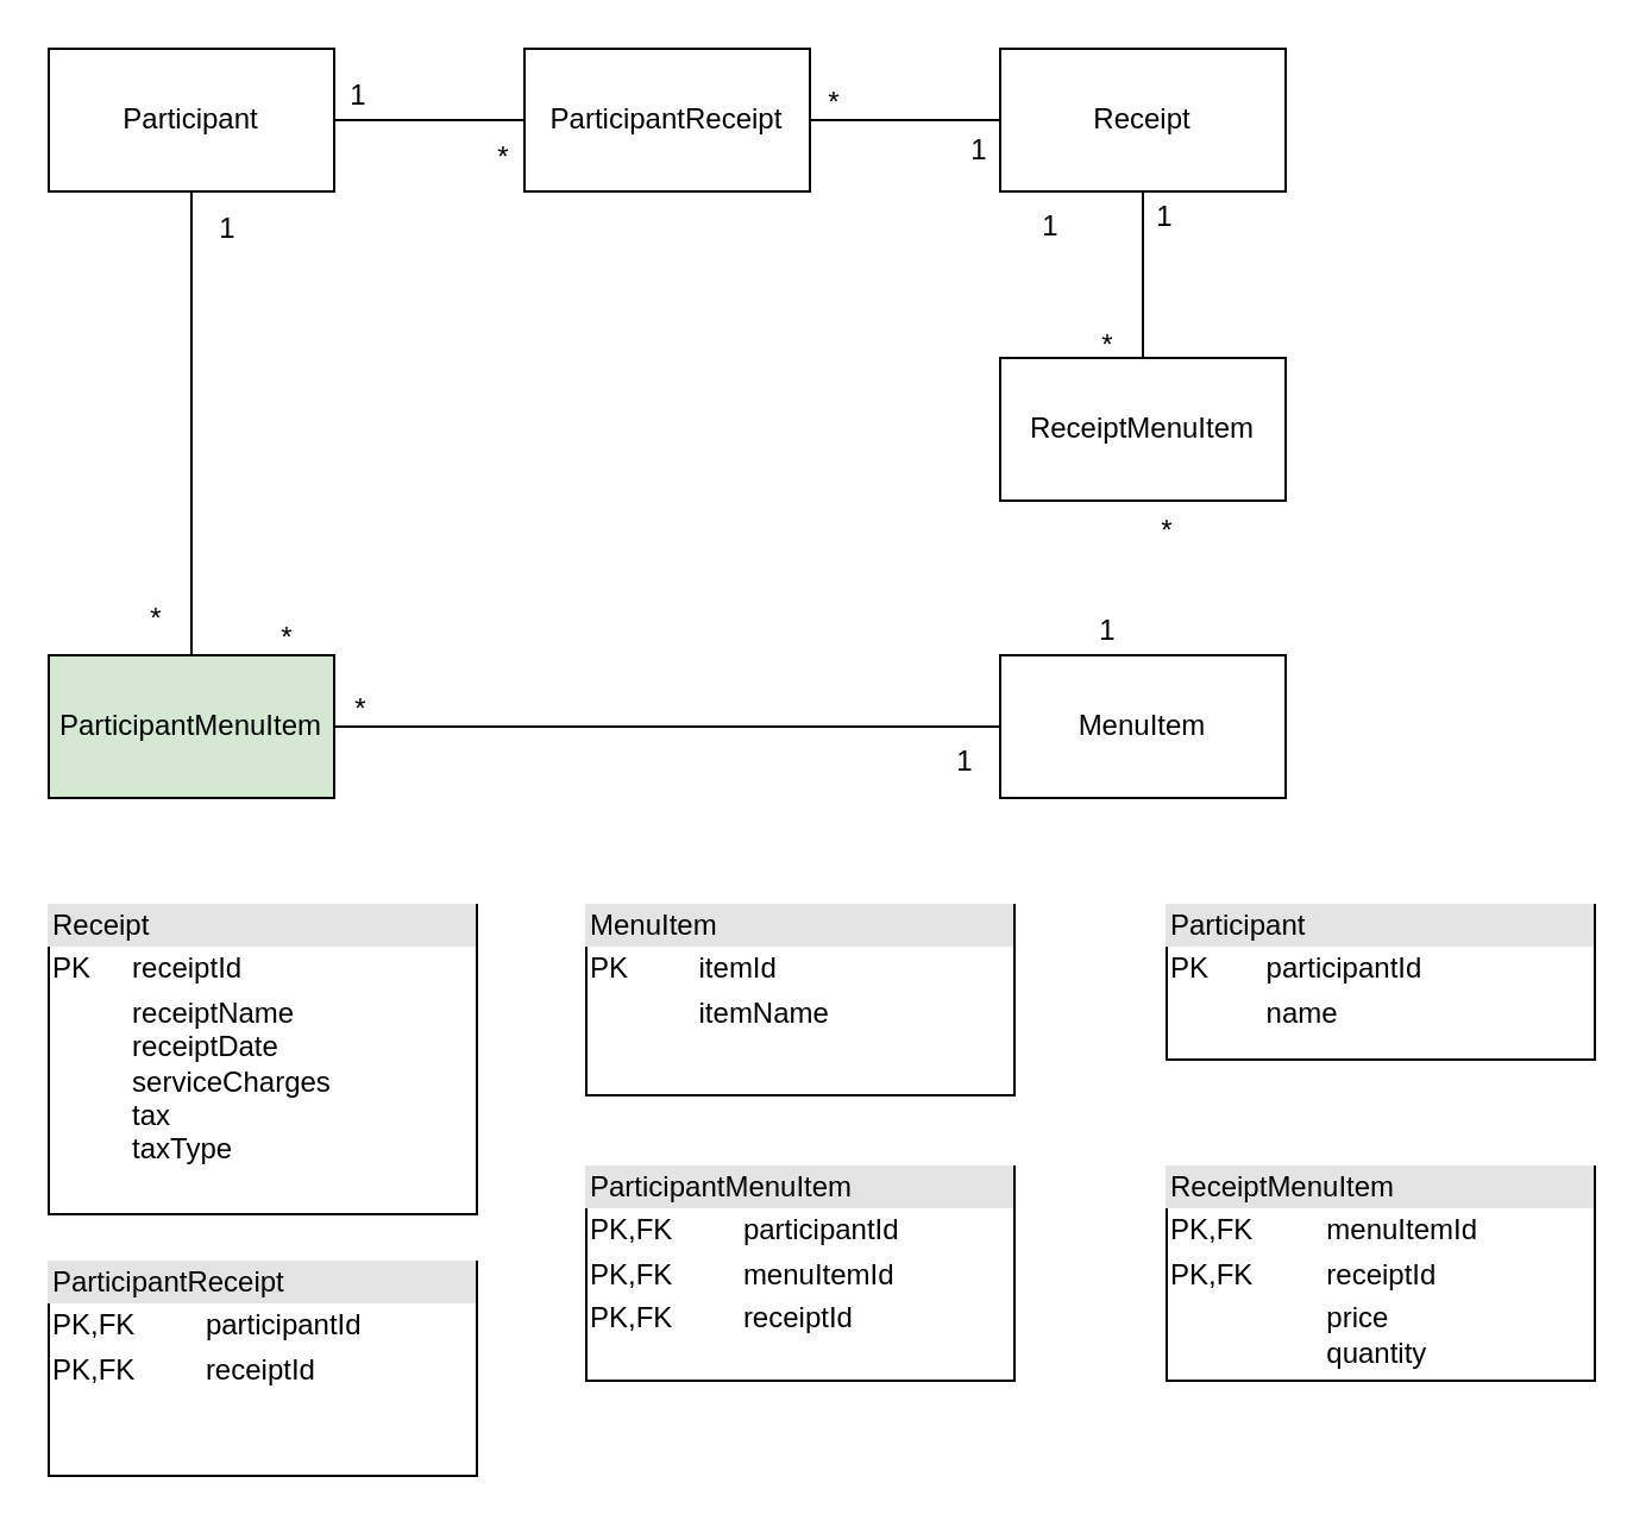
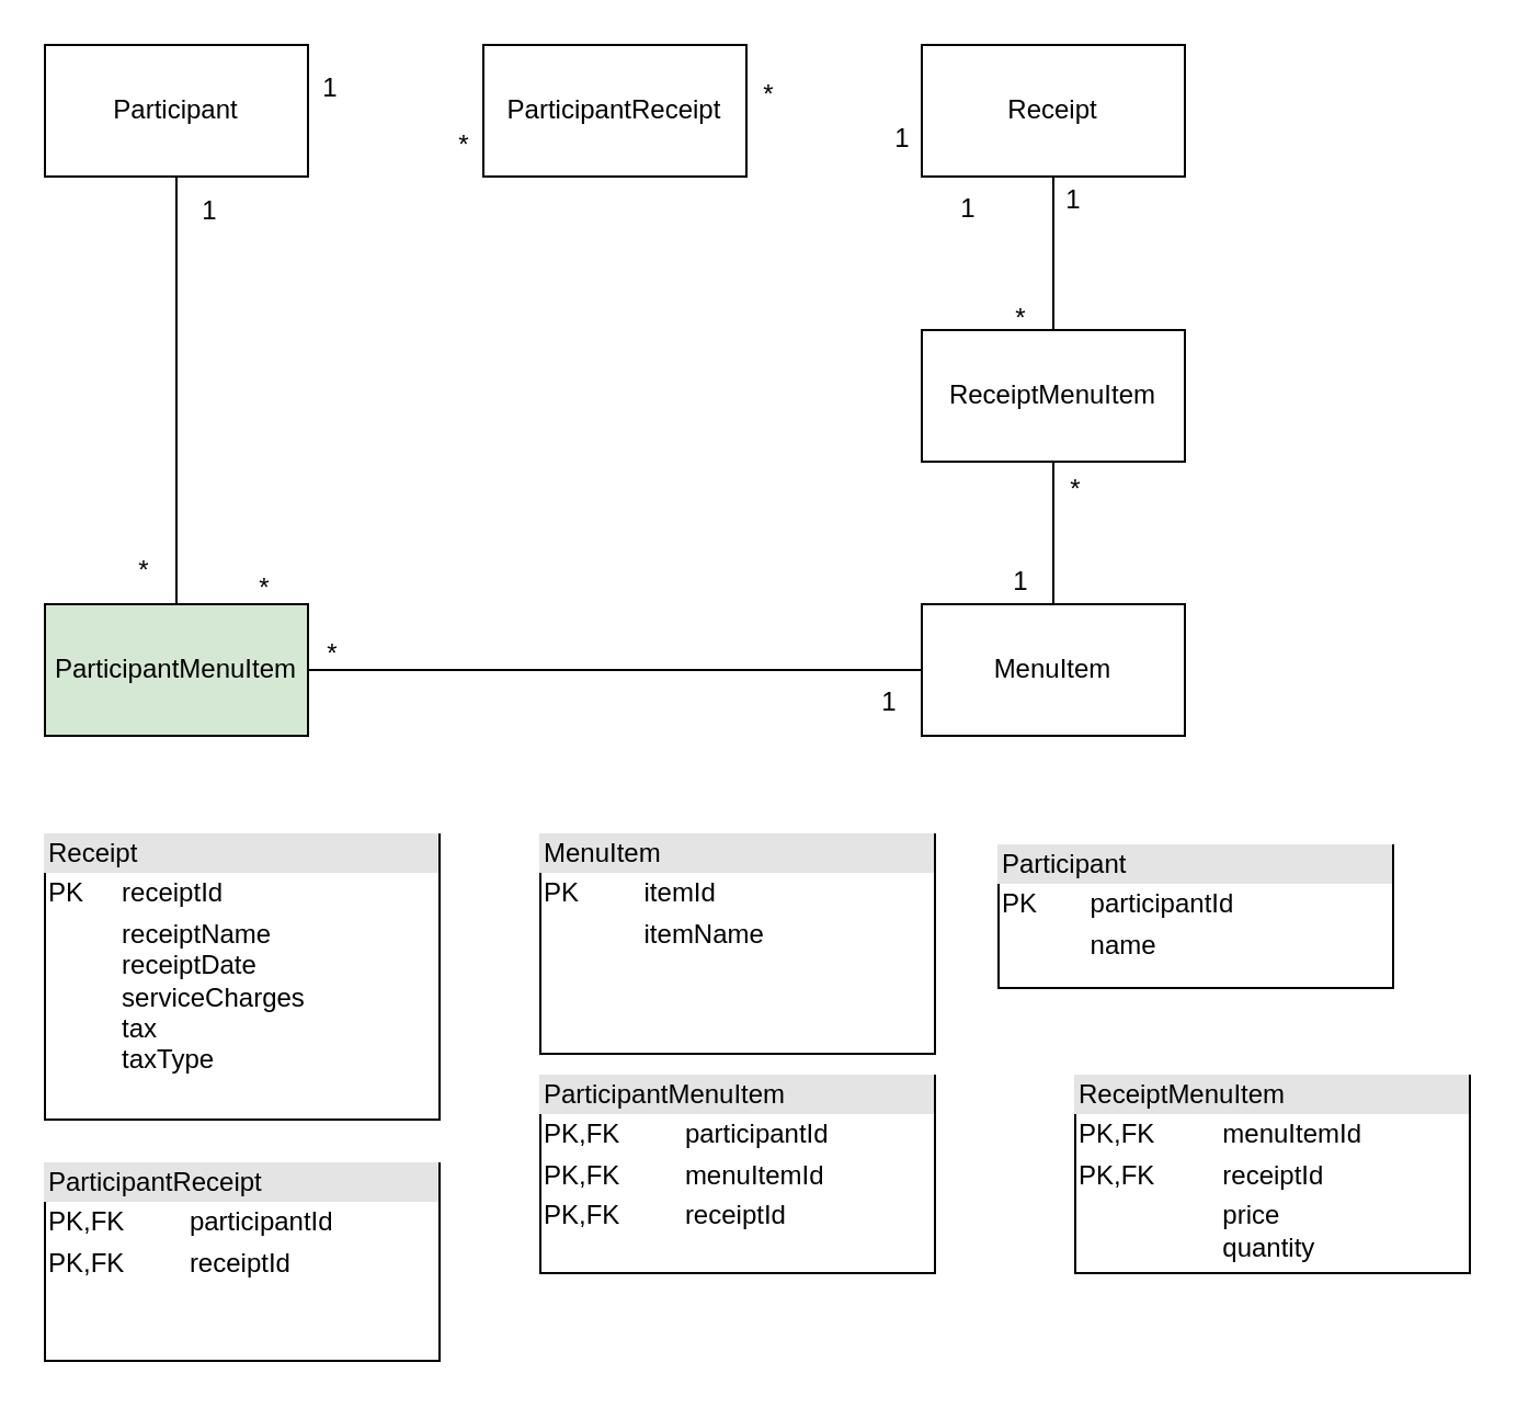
  <mxCell id="0" />
  <mxCell id="1" parent="0" />
  <mxCell id="2" value="Participant" style="rounded=0;whiteSpace=wrap;html=1;" vertex="1" parent="1"><mxGeometry x="20" y="20" width="120" height="60" as="geometry" /></mxCell>
  <mxCell id="3" value="MenuItem" style="rounded=0;whiteSpace=wrap;html=1;" vertex="1" parent="1"><mxGeometry x="420" y="275" width="120" height="60" as="geometry" /></mxCell>
  <mxCell id="4" value="Receipt" style="rounded=0;whiteSpace=wrap;html=1;" vertex="1" parent="1"><mxGeometry x="420" y="20" width="120" height="60" as="geometry" /></mxCell>
  <mxCell id="5" value="ParticipantMenuItem" style="rounded=0;whiteSpace=wrap;html=1;fillColor=#d5e8d4;" vertex="1" parent="1"><mxGeometry x="20" y="275" width="120" height="60" as="geometry" /></mxCell>
  <mxCell id="6" value="ParticipantReceipt" style="rounded=0;whiteSpace=wrap;html=1;" vertex="1" parent="1"><mxGeometry x="220" y="20" width="120" height="60" as="geometry" /></mxCell>
  <mxCell id="7" value="ReceiptMenuItem" style="rounded=0;whiteSpace=wrap;html=1;" vertex="1" parent="1"><mxGeometry x="420" y="150" width="120" height="60" as="geometry" /></mxCell>
- <mxCell id="8" value="" style="endArrow=none;html=1;rounded=0;exitX=1;exitY=0.5;exitDx=0;exitDy=0;entryX=0;entryY=0.5;entryDx=0;entryDy=0;" edge="1" parent="1" source="2" target="6"><mxGeometry width="50" height="50" relative="1" as="geometry"><mxPoint x="130" y="170" as="sourcePoint" /><mxPoint x="180" y="120" as="targetPoint" /></mxGeometry></mxCell>
  <mxCell id="9" value="1" style="text;html=1;align=center;verticalAlign=middle;resizable=0;points=[];autosize=1;strokeColor=none;fillColor=none;" vertex="1" parent="1"><mxGeometry x="135" y="25" width="30" height="30" as="geometry" /></mxCell>
  <mxCell id="10" value="*" style="text;html=1;align=center;verticalAlign=middle;resizable=0;points=[];autosize=1;strokeColor=none;fillColor=none;" vertex="1" parent="1"><mxGeometry x="196" y="51" width="30" height="30" as="geometry" /></mxCell>
- <mxCell id="11" value="" style="endArrow=none;html=1;rounded=0;exitX=1;exitY=0.5;exitDx=0;exitDy=0;entryX=0;entryY=0.5;entryDx=0;entryDy=0;" edge="1" parent="1" source="6" target="4"><mxGeometry width="50" height="50" relative="1" as="geometry"><mxPoint x="330" y="140" as="sourcePoint" /><mxPoint x="380" y="90" as="targetPoint" /></mxGeometry></mxCell>
  <mxCell id="12" value="*" style="text;html=1;align=center;verticalAlign=middle;resizable=0;points=[];autosize=1;strokeColor=none;fillColor=none;" vertex="1" parent="1"><mxGeometry x="335" y="28" width="30" height="30" as="geometry" /></mxCell>
  <mxCell id="13" value="1" style="text;html=1;align=center;verticalAlign=middle;resizable=0;points=[];autosize=1;strokeColor=none;fillColor=none;" vertex="1" parent="1"><mxGeometry x="396" y="48" width="30" height="30" as="geometry" /></mxCell>
  <mxCell id="14" value="" style="endArrow=none;html=1;rounded=0;entryX=0.5;entryY=1;entryDx=0;entryDy=0;" edge="1" parent="1" target="4"><mxGeometry width="50" height="50" relative="1" as="geometry"><mxPoint x="480" y="150" as="sourcePoint" /><mxPoint x="490" y="100" as="targetPoint" /></mxGeometry></mxCell>
  <mxCell id="15" value="1" style="text;html=1;align=center;verticalAlign=middle;resizable=0;points=[];autosize=1;strokeColor=none;fillColor=none;" vertex="1" parent="1"><mxGeometry x="474" y="76" width="30" height="30" as="geometry" /></mxCell>
  <mxCell id="16" value="*" style="text;html=1;align=center;verticalAlign=middle;resizable=0;points=[];autosize=1;strokeColor=none;fillColor=none;" vertex="1" parent="1"><mxGeometry x="450" y="130" width="30" height="30" as="geometry" /></mxCell>
+ <mxCell id="17" value="" style="endArrow=none;html=1;rounded=0;entryX=0.5;entryY=1;entryDx=0;entryDy=0;exitX=0.5;exitY=0;exitDx=0;exitDy=0;" edge="1" parent="1" source="3" target="7"><mxGeometry width="50" height="50" relative="1" as="geometry"><mxPoint x="350" y="290" as="sourcePoint" /><mxPoint x="400" y="240" as="targetPoint" /></mxGeometry></mxCell>
  <mxCell id="18" value="*" style="text;html=1;align=center;verticalAlign=middle;resizable=0;points=[];autosize=1;strokeColor=none;fillColor=none;" vertex="1" parent="1"><mxGeometry x="475" y="208" width="30" height="30" as="geometry" /></mxCell>
  <mxCell id="19" value="1" style="text;html=1;align=center;verticalAlign=middle;resizable=0;points=[];autosize=1;strokeColor=none;fillColor=none;" vertex="1" parent="1"><mxGeometry x="450" y="250" width="30" height="30" as="geometry" /></mxCell>
  <mxCell id="20" value="" style="endArrow=none;html=1;rounded=0;entryX=0.5;entryY=1;entryDx=0;entryDy=0;exitX=0.5;exitY=0;exitDx=0;exitDy=0;" edge="1" parent="1" source="5" target="2"><mxGeometry width="50" height="50" relative="1" as="geometry"><mxPoint x="50" y="160" as="sourcePoint" /><mxPoint x="100" y="110" as="targetPoint" /></mxGeometry></mxCell>
  <mxCell id="21" value="" style="endArrow=none;html=1;rounded=0;entryX=0;entryY=0.5;entryDx=0;entryDy=0;exitX=1;exitY=0.5;exitDx=0;exitDy=0;" edge="1" parent="1" source="5" target="3"><mxGeometry width="50" height="50" relative="1" as="geometry"><mxPoint x="330" y="340" as="sourcePoint" /><mxPoint x="380" y="290" as="targetPoint" /></mxGeometry></mxCell>
  <mxCell id="22" value="*" style="text;html=1;align=center;verticalAlign=middle;resizable=0;points=[];autosize=1;strokeColor=none;fillColor=none;" vertex="1" parent="1"><mxGeometry x="136" y="283" width="30" height="30" as="geometry" /></mxCell>
  <mxCell id="23" value="*" style="text;html=1;align=center;verticalAlign=middle;resizable=0;points=[];autosize=1;strokeColor=none;fillColor=none;" vertex="1" parent="1"><mxGeometry x="50" y="245" width="30" height="30" as="geometry" /></mxCell>
  <mxCell id="24" value="1" style="text;html=1;align=center;verticalAlign=middle;resizable=0;points=[];autosize=1;strokeColor=none;fillColor=none;" vertex="1" parent="1"><mxGeometry x="80" y="81" width="30" height="30" as="geometry" /></mxCell>
  <mxCell id="25" value="1" style="text;html=1;align=center;verticalAlign=middle;resizable=0;points=[];autosize=1;strokeColor=none;fillColor=none;" vertex="1" parent="1"><mxGeometry x="390" y="305" width="30" height="30" as="geometry" /></mxCell>
  <mxCell id="26" value="&lt;div style=&quot;box-sizing: border-box; width: 100%; background: rgb(228, 228, 228); padding: 2px;&quot;&gt;Receipt&lt;/div&gt;&lt;table style=&quot;width:100%;font-size:1em;&quot; cellpadding=&quot;2&quot; cellspacing=&quot;0&quot;&gt;&lt;tbody&gt;&lt;tr&gt;&lt;td&gt;PK&lt;/td&gt;&lt;td&gt;receiptId&lt;/td&gt;&lt;/tr&gt;&lt;tr&gt;&lt;td&gt;&lt;/td&gt;&lt;td&gt;receiptName&lt;br&gt;receiptDate&lt;br&gt;serviceCharges&lt;br&gt;tax&lt;br&gt;taxType&lt;br&gt;&lt;br&gt;&lt;/td&gt;&lt;/tr&gt;&lt;/tbody&gt;&lt;/table&gt;" style="verticalAlign=top;align=left;overflow=fill;html=1;whiteSpace=wrap;" vertex="1" parent="1"><mxGeometry x="20" y="380" width="180" height="130" as="geometry" /></mxCell>
- <mxCell id="27" value="&lt;div style=&quot;box-sizing: border-box; width: 100%; background: rgb(228, 228, 228); padding: 2px;&quot;&gt;MenuItem&lt;/div&gt;&lt;table style=&quot;width:100%;font-size:1em;&quot; cellpadding=&quot;2&quot; cellspacing=&quot;0&quot;&gt;&lt;tbody&gt;&lt;tr&gt;&lt;td&gt;PK&lt;/td&gt;&lt;td&gt;itemId&lt;/td&gt;&lt;/tr&gt;&lt;tr&gt;&lt;td&gt;&lt;/td&gt;&lt;td&gt;itemName&lt;br&gt;&lt;br&gt;&lt;br&gt;&lt;/td&gt;&lt;/tr&gt;&lt;/tbody&gt;&lt;/table&gt;" style="verticalAlign=top;align=left;overflow=fill;html=1;whiteSpace=wrap;" vertex="1" parent="1"><mxGeometry x="246" y="380" width="180" height="80" as="geometry" /></mxCell>
- <mxCell id="28" value="&lt;div style=&quot;box-sizing: border-box; width: 100%; background: rgb(228, 228, 228); padding: 2px;&quot;&gt;Participant&lt;/div&gt;&lt;table style=&quot;width:100%;font-size:1em;&quot; cellpadding=&quot;2&quot; cellspacing=&quot;0&quot;&gt;&lt;tbody&gt;&lt;tr&gt;&lt;td&gt;PK&lt;/td&gt;&lt;td&gt;participantId&lt;/td&gt;&lt;/tr&gt;&lt;tr&gt;&lt;td&gt;&lt;/td&gt;&lt;td&gt;name&lt;br&gt;&lt;br&gt;&lt;/td&gt;&lt;/tr&gt;&lt;/tbody&gt;&lt;/table&gt;" style="verticalAlign=top;align=left;overflow=fill;html=1;whiteSpace=wrap;" vertex="1" parent="1"><mxGeometry x="490" y="380" width="180" height="65" as="geometry" /></mxCell>
+ <mxCell id="27" value="&lt;div style=&quot;box-sizing: border-box; width: 100%; background: rgb(228, 228, 228); padding: 2px;&quot;&gt;MenuItem&lt;/div&gt;&lt;table style=&quot;width:100%;font-size:1em;&quot; cellpadding=&quot;2&quot; cellspacing=&quot;0&quot;&gt;&lt;tbody&gt;&lt;tr&gt;&lt;td&gt;PK&lt;/td&gt;&lt;td&gt;itemId&lt;/td&gt;&lt;/tr&gt;&lt;tr&gt;&lt;td&gt;&lt;/td&gt;&lt;td&gt;itemName&lt;br&gt;&lt;br&gt;&lt;br&gt;&lt;/td&gt;&lt;/tr&gt;&lt;/tbody&gt;&lt;/table&gt;" style="verticalAlign=top;align=left;overflow=fill;html=1;whiteSpace=wrap;" vertex="1" parent="1"><mxGeometry x="246" y="380" width="180" height="100" as="geometry" /></mxCell>
+ <mxCell id="28" value="&lt;div style=&quot;box-sizing: border-box; width: 100%; background: rgb(228, 228, 228); padding: 2px;&quot;&gt;Participant&lt;/div&gt;&lt;table style=&quot;width:100%;font-size:1em;&quot; cellpadding=&quot;2&quot; cellspacing=&quot;0&quot;&gt;&lt;tbody&gt;&lt;tr&gt;&lt;td&gt;PK&lt;/td&gt;&lt;td&gt;participantId&lt;/td&gt;&lt;/tr&gt;&lt;tr&gt;&lt;td&gt;&lt;/td&gt;&lt;td&gt;name&lt;br&gt;&lt;br&gt;&lt;/td&gt;&lt;/tr&gt;&lt;/tbody&gt;&lt;/table&gt;" style="verticalAlign=top;align=left;overflow=fill;html=1;whiteSpace=wrap;" vertex="1" parent="1"><mxGeometry x="455" y="385" width="180" height="65" as="geometry" /></mxCell>
  <mxCell id="29" value="&lt;div style=&quot;box-sizing: border-box; width: 100%; background: rgb(228, 228, 228); padding: 2px;&quot;&gt;ParticipantMenuItem&lt;/div&gt;&lt;table style=&quot;width:100%;font-size:1em;&quot; cellpadding=&quot;2&quot; cellspacing=&quot;0&quot;&gt;&lt;tbody&gt;&lt;tr&gt;&lt;td&gt;PK,FK&lt;/td&gt;&lt;td&gt;participantId&lt;/td&gt;&lt;/tr&gt;&lt;tr&gt;&lt;td&gt;PK,FK&lt;/td&gt;&lt;td&gt;menuItemId&lt;br&gt;&lt;/td&gt;&lt;/tr&gt;&lt;tr&gt;&lt;td&gt;PK,FK&lt;/td&gt;&lt;td&gt;receiptId&lt;/td&gt;&lt;/tr&gt;&lt;/tbody&gt;&lt;/table&gt;" style="verticalAlign=top;align=left;overflow=fill;html=1;whiteSpace=wrap;" vertex="1" parent="1"><mxGeometry x="246" y="490" width="180" height="90" as="geometry" /></mxCell>
  <mxCell id="30" value="1" style="text;html=1;align=center;verticalAlign=middle;resizable=0;points=[];autosize=1;strokeColor=none;fillColor=none;" vertex="1" parent="1"><mxGeometry x="426" y="80" width="30" height="30" as="geometry" /></mxCell>
  <mxCell id="31" value="*" style="text;html=1;align=center;verticalAlign=middle;resizable=0;points=[];autosize=1;strokeColor=none;fillColor=none;" vertex="1" parent="1"><mxGeometry x="105" y="253" width="30" height="30" as="geometry" /></mxCell>
  <mxCell id="32" value="&lt;div style=&quot;box-sizing: border-box; width: 100%; background: rgb(228, 228, 228); padding: 2px;&quot;&gt;ReceiptMenuItem&lt;/div&gt;&lt;table style=&quot;width:100%;font-size:1em;&quot; cellpadding=&quot;2&quot; cellspacing=&quot;0&quot;&gt;&lt;tbody&gt;&lt;tr&gt;&lt;td&gt;PK,FK&lt;/td&gt;&lt;td&gt;menuItemId&lt;/td&gt;&lt;/tr&gt;&lt;tr&gt;&lt;td&gt;PK,FK&lt;/td&gt;&lt;td&gt;receiptId&lt;br&gt;&lt;/td&gt;&lt;/tr&gt;&lt;tr&gt;&lt;td&gt;&lt;br&gt;&lt;/td&gt;&lt;td&gt;price&lt;br&gt;quantity&lt;/td&gt;&lt;/tr&gt;&lt;/tbody&gt;&lt;/table&gt;" style="verticalAlign=top;align=left;overflow=fill;html=1;whiteSpace=wrap;" vertex="1" parent="1"><mxGeometry x="490" y="490" width="180" height="90" as="geometry" /></mxCell>
  <mxCell id="33" value="&lt;div style=&quot;box-sizing: border-box; width: 100%; background: rgb(228, 228, 228); padding: 2px;&quot;&gt;ParticipantReceipt&lt;/div&gt;&lt;table style=&quot;width:100%;font-size:1em;&quot; cellpadding=&quot;2&quot; cellspacing=&quot;0&quot;&gt;&lt;tbody&gt;&lt;tr&gt;&lt;td&gt;PK,FK&lt;/td&gt;&lt;td&gt;participantId&lt;/td&gt;&lt;/tr&gt;&lt;tr&gt;&lt;td&gt;PK,FK&lt;/td&gt;&lt;td&gt;receiptId&lt;br&gt;&lt;/td&gt;&lt;/tr&gt;&lt;tr&gt;&lt;td&gt;&lt;br&gt;&lt;/td&gt;&lt;td&gt;&lt;br&gt;&lt;/td&gt;&lt;/tr&gt;&lt;/tbody&gt;&lt;/table&gt;" style="verticalAlign=top;align=left;overflow=fill;html=1;whiteSpace=wrap;" vertex="1" parent="1"><mxGeometry x="20" y="530" width="180" height="90" as="geometry" /></mxCell>
